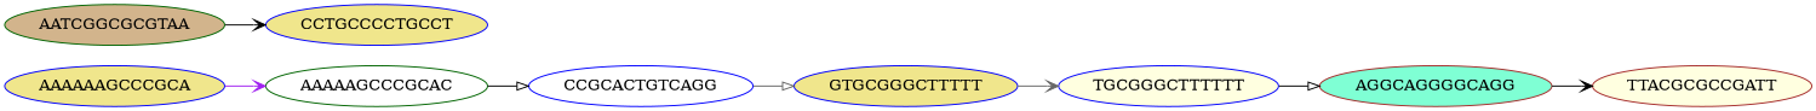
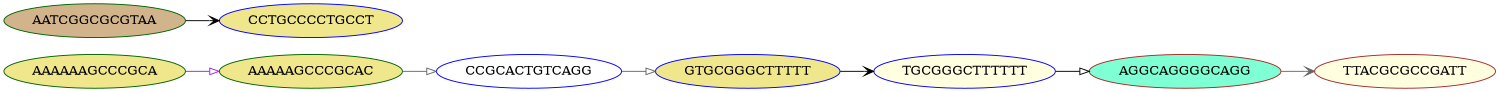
  digraph {
    rankdir=LR
    node [color=blue fillcolor=khaki style=filled]
    edge [arrowhead=onormal color=black]
-   AAAAAAGCCCGCA
-   AAAAAGCCCGCAC [color=darkgreen fillcolor=white]
+   AAAAAAGCCCGCA [color=darkgreen]
+   AAAAAGCCCGCAC [color=darkgreen]
    CCGCACTGTCAGG [fillcolor=white]
    TGCGGGCTTTTTT [fillcolor=lightyellow]
    AGGCAGGGGCAGG [color=brown fillcolor=aquamarine]
    TTACGCGCCGATT [color=brown fillcolor=lightyellow]
    GTGCGGGCTTTTT
    AATCGGCGCGTAA [color=darkgreen fillcolor=tan]
    CCTGCCCCTGCCT
-   AAAAAAGCCCGCA -> AAAAAGCCCGCAC [arrowhead=vee color=purple]
-   AAAAAGCCCGCAC -> CCGCACTGTCAGG
+   AAAAAAGCCCGCA -> AAAAAGCCCGCAC [color=purple]
+   AAAAAGCCCGCAC -> CCGCACTGTCAGG [color=gray40]
    CCGCACTGTCAGG -> GTGCGGGCTTTTT [color=gray40]
    TGCGGGCTTTTTT -> AGGCAGGGGCAGG
-   AGGCAGGGGCAGG -> TTACGCGCCGATT [arrowhead=vee]
-   GTGCGGGCTTTTT -> TGCGGGCTTTTTT [arrowhead=vee color=gray40]
+   AGGCAGGGGCAGG -> TTACGCGCCGATT [arrowhead=vee color=gray40]
+   GTGCGGGCTTTTT -> TGCGGGCTTTTTT [arrowhead=vee]
    AATCGGCGCGTAA -> CCTGCCCCTGCCT [arrowhead=vee]
  }
